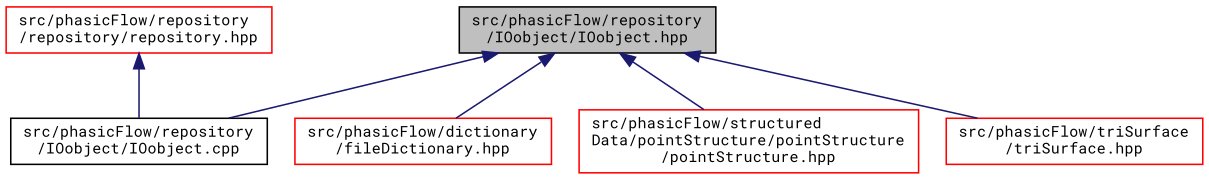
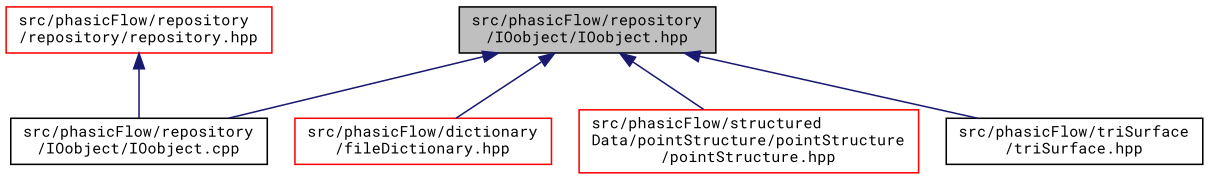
  digraph {
    fontname="Roboto Mono"
    node [color=red fillcolor=white fontname="Roboto Mono" fontsize=10 shape=record style=filled]
    edge [color=midnightblue dir=back fontname="Roboto Mono" fontsize=10 labelfontname=Helvetica labelfontsize=10 style=solid]
    n1 [color=black fillcolor=grey75 fontcolor=black height=0.2 label="src/phasicFlow/repository\l/IOobject/IOobject.hpp" width=0.4]
    n2 [height=0.2 label="src/phasicFlow/dictionary\l/fileDictionary.hpp" width=0.4]
    n3 [color=black height=0.2 label="src/phasicFlow/repository\l/IOobject/IOobject.cpp" width=0.4]
    n4 [height=0.2 label="src/phasicFlow/structured\lData/pointStructure/pointStructure\l/pointStructure.hpp" width=0.4]
-   n5 [height=0.2 label="src/phasicFlow/triSurface\l/triSurface.hpp" width=0.4]
+   n5 [color=black height=0.2 label="src/phasicFlow/triSurface\l/triSurface.hpp" width=0.4]
    n6 [height=0.2 label="src/phasicFlow/repository\l/repository/repository.hpp" width=0.4]
    n1 -> n2
    n1 -> n3
    n1 -> n4
    n1 -> n5
    n6 -> n3
  }
